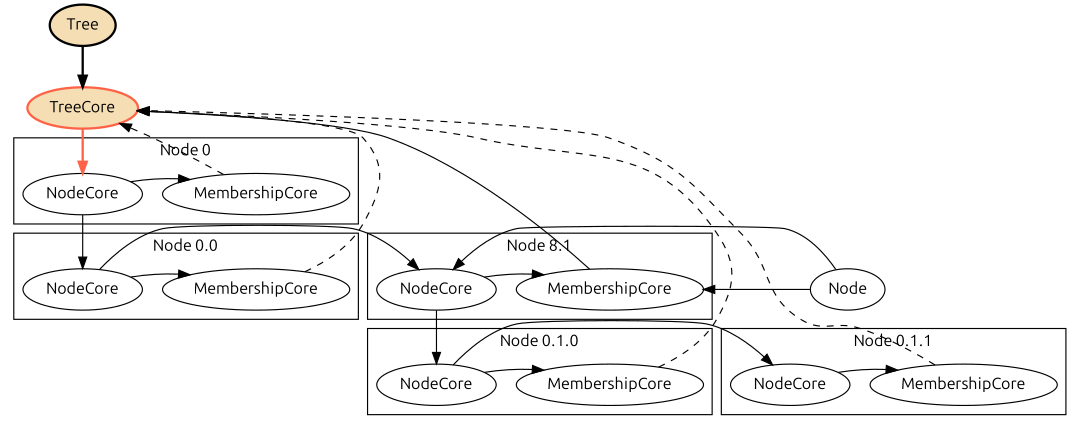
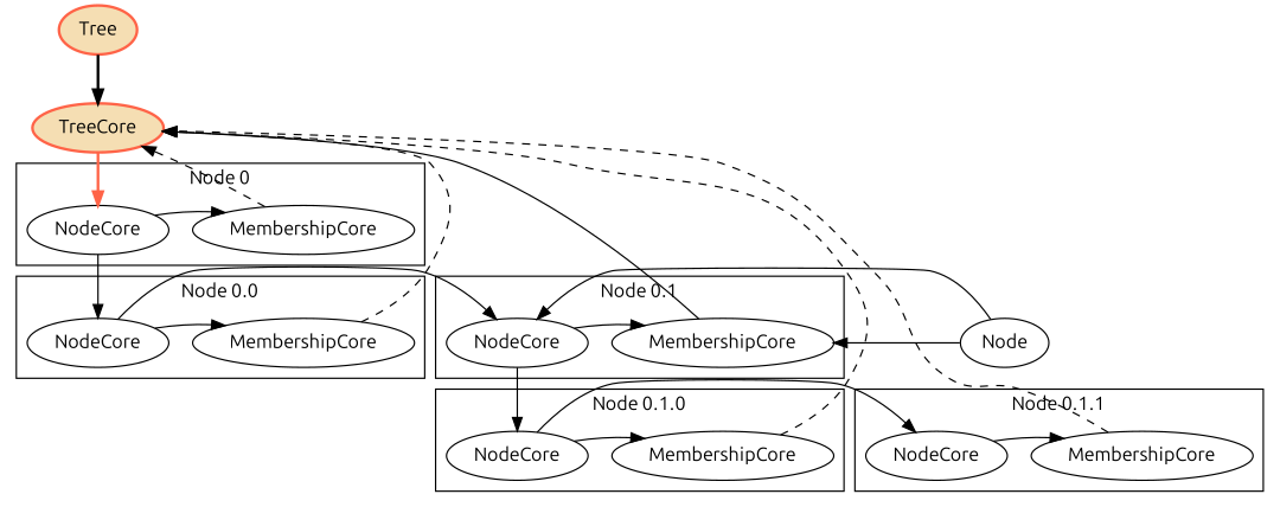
  digraph {
    fontname=Ubuntu
    newrank=true
    node [fontname=Ubuntu]
    edge [fontname=Ubuntu]
-   n1 [color=black fillcolor=wheat label=Tree style="bold,filled"]
+   n1 [color=tomato fillcolor=wheat label=Tree style="bold,filled"]
    n2 [color=tomato fillcolor=wheat label=TreeCore style="bold,filled"]
    n3 [label=NodeCore]
    n4 [label=MembershipCore]
    n5 [label=NodeCore]
    n6 [label=MembershipCore]
    n7 [label=NodeCore]
    n8 [label=MembershipCore]
    n9 [label="Node"]
    n10 [label=NodeCore]
    n11 [label=MembershipCore]
    n12 [label=NodeCore]
    n13 [label=MembershipCore]
    subgraph sub_1 {
      rank=same
      n1
    }
    subgraph sub_2 {
      rank=same
      n2
    }
    subgraph sub_3 {
      rank=same
      n3
      n4
    }
    subgraph sub_4 {
      rank=same
      n5
      n6
      n7
      n8
      n9
    }
    subgraph sub_5 {
      rank=same
      n10
      n11
      n12
      n13
    }
    subgraph cluster_6 {
      label="Node 0"
      subgraph sub_7 {
        label="Node 0"
        rank=same
        n3
        n4
      }
    }
    subgraph cluster_8 {
      label="Node 0.0"
      subgraph sub_9 {
        label="Node 0.0"
        rank=same
        n5
        n6
      }
    }
    subgraph cluster_10 {
-     label="Node 8.1"
+     label="Node 0.1"
      subgraph sub_11 {
        label="Node 0.1"
        rank=same
        n7
        n8
      }
    }
    subgraph cluster_12 {
      label="Node 0.1.0"
      subgraph sub_13 {
        label="Node 0.1.0"
        rank=same
        n10
        n11
      }
    }
    subgraph cluster_14 {
      label="Node 0.1.1"
      subgraph sub_15 {
        label="Node 0.1.1"
        rank=same
        n12
        n13
      }
    }
    n1 -> n2 [color=black style=bold]
    n2 -> n3 [color=tomato style=bold]
    n3 -> n4 [style=invis]
    n3 -> n4 [style=invis]
    n3 -> n4 [constraint=false]
    n3 -> n5
    n4 -> n2 [constraint=false style=dashed]
    n5 -> n6 [style=invis]
    n5 -> n6 [constraint=false]
    n5 -> n7 [constraint=false]
    n6 -> n2 [constraint=false style=dashed]
    n6 -> n7 [style=invis]
    n7 -> n8 [style=invis]
    n7 -> n8 [constraint=false]
    n7 -> n10
    n8 -> n2 [constraint=false style=solid]
    n8 -> n9 [style=invis]
    n9 -> n7
    n9 -> n8
    n10 -> n11 [style=invis]
    n10 -> n11 [constraint=false]
    n10 -> n12 [constraint=false]
    n11 -> n2 [constraint=false style=dashed]
    n11 -> n12 [style=invis]
    n12 -> n13 [style=invis]
    n12 -> n13 [constraint=false]
    n13 -> n2 [constraint=false style=dashed]
  }
